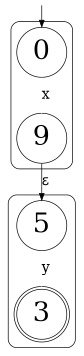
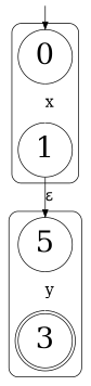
  digraph {
    rankdir=TB
    ranksep=0.4
    node [fontsize=40 shape=circle]
    edge [fontsize=20]
    0
-   1 [label=9]
+   1
    n3 [label=5]
    3 [shape=doublecircle]
    start [color=white fontcolor=white shape=point fontsize=""]
    subgraph cluster_1 {
      style=rounded
      0
      1
    }
    subgraph cluster_2 {
      style=rounded
      n3
      3
    }
    0 -> 1 [color=white label=x]
    1 -> n3 [label="&epsilon;"]
    n3 -> 3 [color=white label=y]
    start -> 0 [fontsize=""]
  }
